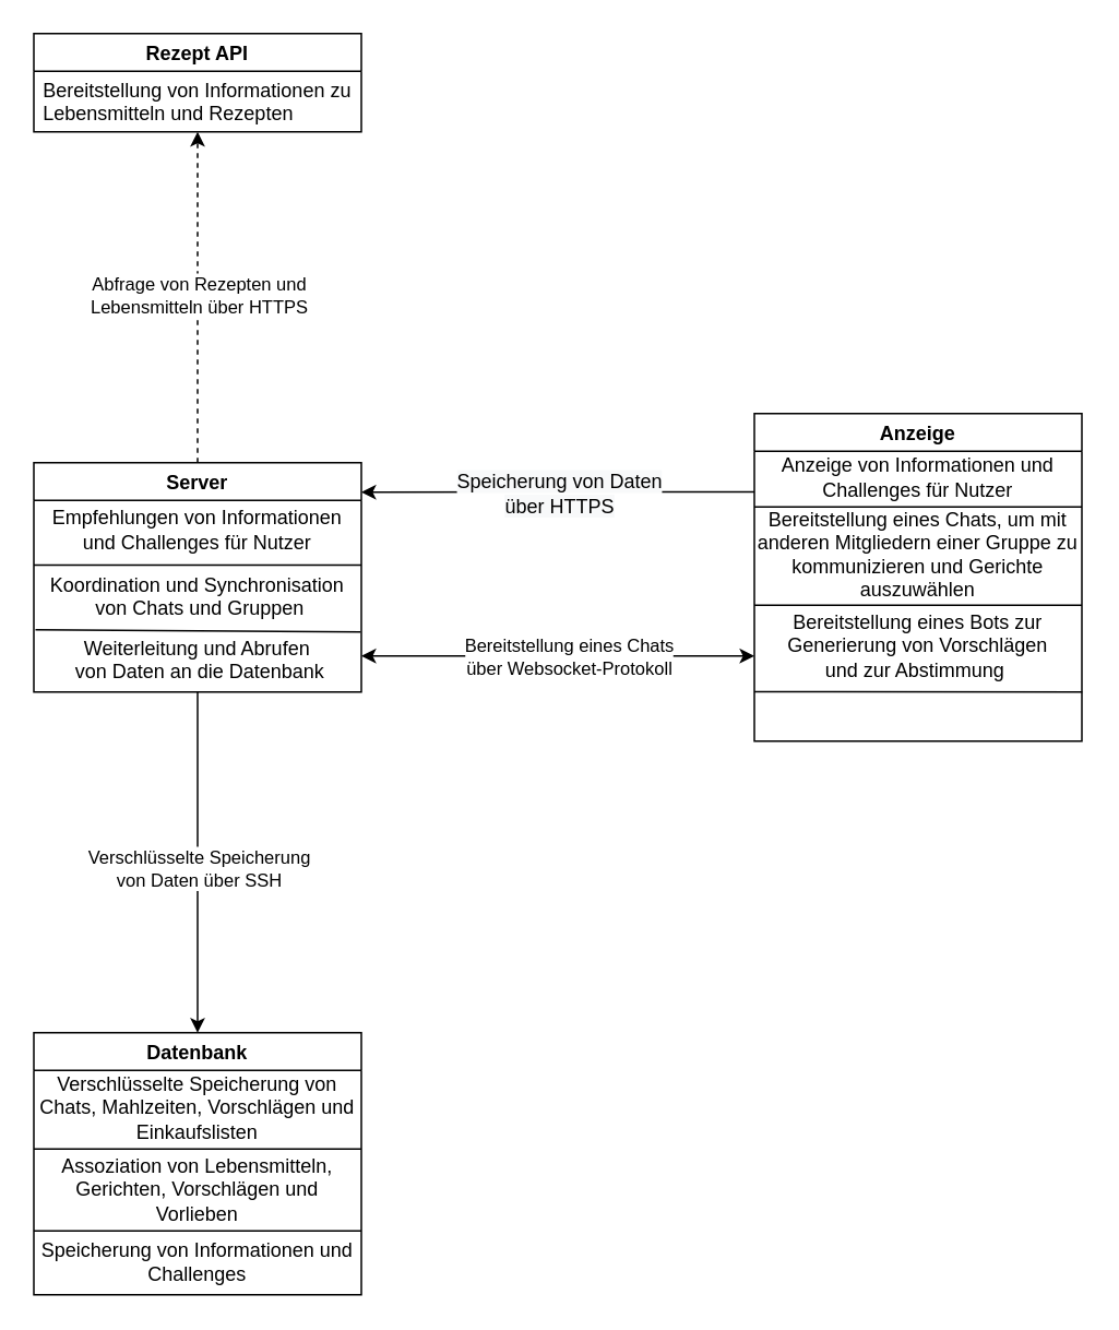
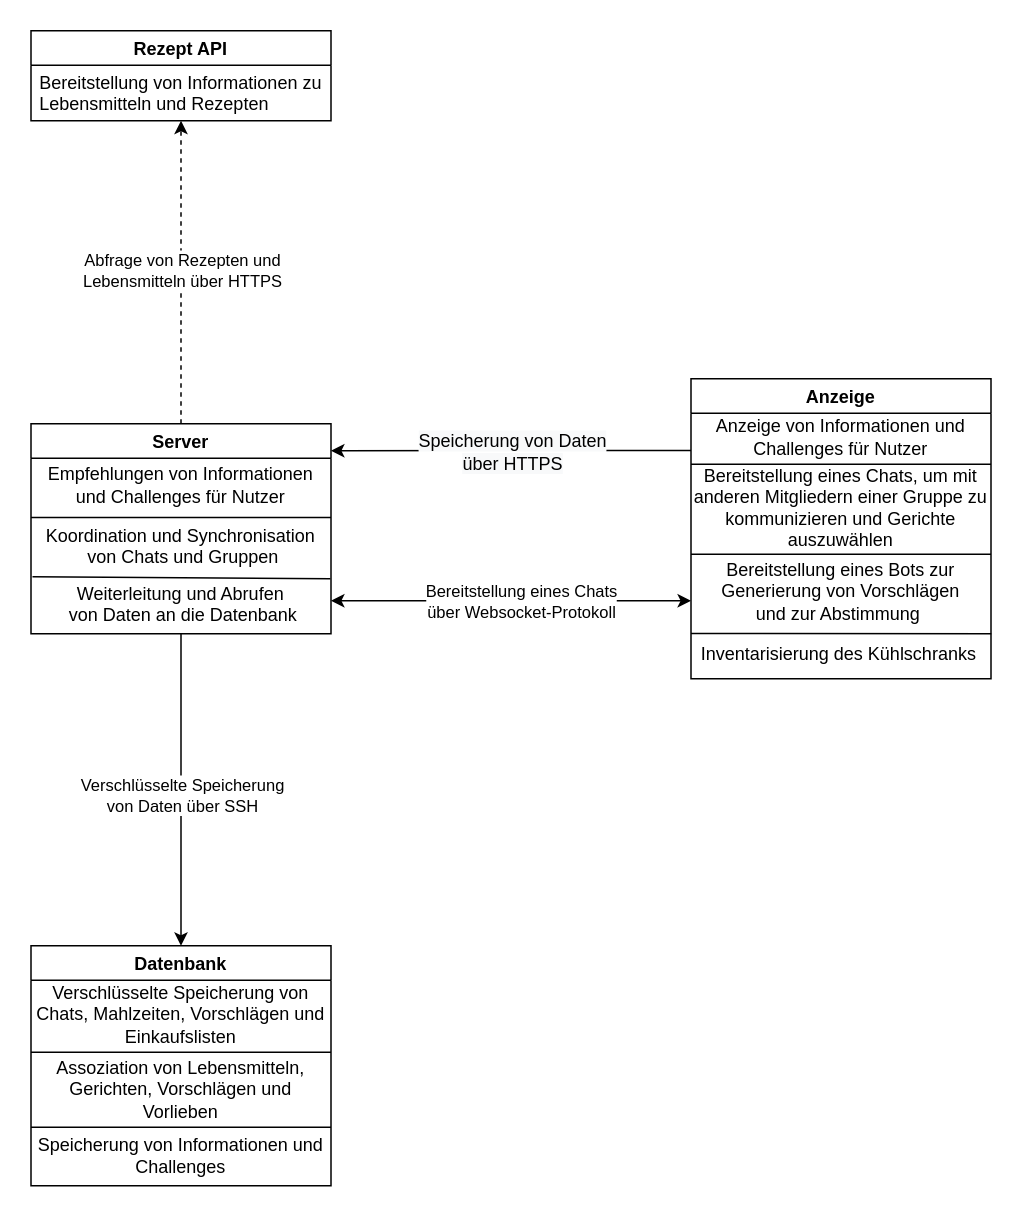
  <mxCell id="0" />
  <mxCell id="1" parent="0" />
  <mxCell id="2" value="Rezept API" style="swimlane;" vertex="1" parent="1"><mxGeometry x="20" y="20" width="200" height="60" as="geometry" /></mxCell>
  <mxCell id="3" value="Bereitstellung von Informationen zu&#10;Lebensmitteln und Rezepten&#10;" style="text;strokeColor=none;fillColor=none;align=left;verticalAlign=top;spacingLeft=4;spacingRight=4;overflow=hidden;rotatable=0;points=[[0,0.5],[1,0.5]];portConstraint=eastwest;" vertex="1" parent="2"><mxGeometry y="21" width="200" height="40" as="geometry" /></mxCell>
  <mxCell id="4" value="Server" style="swimlane;" vertex="1" parent="1"><mxGeometry x="20" y="282" width="200" height="140" as="geometry" /></mxCell>
  <mxCell id="5" value="Empfehlungen von Informationen und Challenges für Nutzer" style="text;html=1;strokeColor=none;fillColor=none;align=center;verticalAlign=middle;whiteSpace=wrap;rounded=0;" vertex="1" parent="4"><mxGeometry y="18.5" width="200" height="44" as="geometry" /></mxCell>
  <mxCell id="6" value="" style="endArrow=none;html=1;exitX=0;exitY=1;exitDx=0;exitDy=0;entryX=1;entryY=1;entryDx=0;entryDy=0;" edge="1" parent="4" source="5" target="5"><mxGeometry width="50" height="50" relative="1" as="geometry"><mxPoint x="60" y="140" as="sourcePoint" /><mxPoint x="110" y="90" as="targetPoint" /></mxGeometry></mxCell>
  <mxCell id="7" value="Koordination und Synchronisation&#10; von Chats und Gruppen" style="text;strokeColor=none;fillColor=none;align=center;verticalAlign=top;spacingLeft=4;spacingRight=4;overflow=hidden;rotatable=0;points=[[0,0.5],[1,0.5]];portConstraint=eastwest;" vertex="1" parent="4"><mxGeometry y="61.5" width="200" height="42" as="geometry" /></mxCell>
  <mxCell id="8" value="" style="endArrow=none;html=1;exitX=0.005;exitY=0.963;exitDx=0;exitDy=0;exitPerimeter=0;entryX=0.998;entryY=0.995;entryDx=0;entryDy=0;entryPerimeter=0;" edge="1" parent="4" source="7" target="7"><mxGeometry width="50" height="50" relative="1" as="geometry"><mxPoint x="260" y="270" as="sourcePoint" /><mxPoint x="310" y="220" as="targetPoint" /></mxGeometry></mxCell>
  <mxCell id="9" value="Weiterleitung und Abrufen&#10; von Daten an die Datenbank" style="text;strokeColor=none;fillColor=none;align=center;verticalAlign=top;spacingLeft=4;spacingRight=4;overflow=hidden;rotatable=0;points=[[0,0.5],[1,0.5]];portConstraint=eastwest;" vertex="1" parent="4"><mxGeometry y="100" width="200" height="38" as="geometry" /></mxCell>
  <mxCell id="10" value="Datenbank" style="swimlane;startSize=23;" vertex="1" parent="1"><mxGeometry x="20" y="630" width="200" height="160" as="geometry" /></mxCell>
  <mxCell id="11" value="Verschlüsselte Speicherung von&lt;br&gt;Chats, Mahlzeiten, Vorschlägen und&lt;br&gt;Einkaufslisten" style="text;html=1;strokeColor=none;fillColor=none;align=center;verticalAlign=middle;whiteSpace=wrap;rounded=0;" vertex="1" parent="10"><mxGeometry y="21" width="200" height="50" as="geometry" /></mxCell>
  <mxCell id="12" value="Assoziation von Lebensmitteln, Gerichten, Vorschlägen und Vorlieben" style="text;html=1;strokeColor=none;fillColor=none;align=center;verticalAlign=middle;whiteSpace=wrap;rounded=0;" vertex="1" parent="10"><mxGeometry y="71" width="200" height="50" as="geometry" /></mxCell>
  <mxCell id="13" value="" style="endArrow=none;html=1;exitX=0;exitY=0;exitDx=0;exitDy=0;entryX=1;entryY=0;entryDx=0;entryDy=0;" edge="1" parent="10" source="12" target="12"><mxGeometry width="50" height="50" relative="1" as="geometry"><mxPoint x="230" y="100" as="sourcePoint" /><mxPoint x="280" y="50" as="targetPoint" /></mxGeometry></mxCell>
  <mxCell id="14" value="Speicherung von Informationen und Challenges" style="text;html=1;strokeColor=none;fillColor=none;align=center;verticalAlign=middle;whiteSpace=wrap;rounded=0;" vertex="1" parent="10"><mxGeometry y="130" width="200" height="20" as="geometry" /></mxCell>
  <mxCell id="15" value="" style="endArrow=none;html=1;exitX=0;exitY=1;exitDx=0;exitDy=0;entryX=1;entryY=1;entryDx=0;entryDy=0;" edge="1" parent="10" source="12" target="12"><mxGeometry width="50" height="50" relative="1" as="geometry"><mxPoint x="170" y="90" as="sourcePoint" /><mxPoint x="220" y="40" as="targetPoint" /></mxGeometry></mxCell>
  <mxCell id="16" value="Anzeige" style="swimlane;" vertex="1" parent="1"><mxGeometry x="460" y="252" width="200" height="200" as="geometry" /></mxCell>
  <mxCell id="17" value="Anzeige von Informationen und Challenges für Nutzer" style="text;html=1;strokeColor=none;fillColor=none;align=center;verticalAlign=middle;whiteSpace=wrap;rounded=0;" vertex="1" parent="16"><mxGeometry y="20" width="200" height="37" as="geometry" /></mxCell>
  <mxCell id="18" value="" style="endArrow=none;html=1;exitX=0;exitY=1;exitDx=0;exitDy=0;entryX=1;entryY=1;entryDx=0;entryDy=0;" edge="1" parent="16" source="17" target="17"><mxGeometry width="50" height="50" relative="1" as="geometry"><mxPoint x="230" y="150" as="sourcePoint" /><mxPoint x="280" y="100" as="targetPoint" /></mxGeometry></mxCell>
  <mxCell id="19" value="Bereitstellung eines Chats, um mit anderen Mitgliedern einer Gruppe zu kommunizieren und Gerichte auszuwählen" style="text;html=1;strokeColor=none;fillColor=none;align=center;verticalAlign=middle;whiteSpace=wrap;rounded=0;" vertex="1" parent="16"><mxGeometry y="54" width="200" height="63" as="geometry" /></mxCell>
  <mxCell id="20" value="" style="endArrow=none;html=1;exitX=0;exitY=1;exitDx=0;exitDy=0;entryX=1;entryY=1;entryDx=0;entryDy=0;" edge="1" parent="16" source="19" target="19"><mxGeometry width="50" height="50" relative="1" as="geometry"><mxPoint x="50" y="170" as="sourcePoint" /><mxPoint x="100" y="120" as="targetPoint" /></mxGeometry></mxCell>
  <mxCell id="21" value="" style="endArrow=none;html=1;exitX=0.005;exitY=0.997;exitDx=0;exitDy=0;exitPerimeter=0;entryX=1.006;entryY=0.999;entryDx=0;entryDy=0;entryPerimeter=0;" edge="1" parent="16"><mxGeometry width="50" height="50" relative="1" as="geometry"><mxPoint y="169.829" as="sourcePoint" /><mxPoint x="200.2" y="169.943" as="targetPoint" /></mxGeometry></mxCell>
+ <mxCell id="22" value="Inventarisierung des Kühlschranks" style="text;strokeColor=none;fillColor=none;align=left;verticalAlign=top;spacingLeft=4;spacingRight=4;overflow=hidden;rotatable=0;points=[[0,0.5],[1,0.5]];portConstraint=eastwest;" vertex="1" parent="16"><mxGeometry x="1" y="170" width="200" height="26" as="geometry" /></mxCell>
  <mxCell id="23" value="&lt;span style=&quot;text-align: left&quot;&gt;Bereitstellung eines Bots zur&lt;/span&gt;&lt;br style=&quot;padding: 0px ; margin: 0px ; text-align: left&quot;&gt;&lt;span style=&quot;text-align: left&quot;&gt;Generierung von Vorschlägen&lt;/span&gt;&lt;br style=&quot;padding: 0px ; margin: 0px ; text-align: left&quot;&gt;&lt;span style=&quot;text-align: left&quot;&gt;und zur Abstimmung&amp;nbsp;&lt;/span&gt;" style="text;html=1;strokeColor=none;fillColor=none;align=center;verticalAlign=middle;whiteSpace=wrap;rounded=0;" vertex="1" parent="16"><mxGeometry y="132" width="200" height="20" as="geometry" /></mxCell>
  <mxCell id="24" value="" style="endArrow=classic;startArrow=none;html=1;exitX=0.5;exitY=0;exitDx=0;exitDy=0;entryX=0.5;entryY=1;entryDx=0;entryDy=0;startFill=0;dashed=1;" edge="1" parent="1" source="4" target="2"><mxGeometry width="50" height="50" relative="1" as="geometry"><mxPoint x="100" y="400" as="sourcePoint" /><mxPoint x="60" y="220" as="targetPoint" /><Array as="points" /></mxGeometry></mxCell>
  <mxCell id="25" value="Abfrage von Rezepten und&lt;br&gt;Lebensmitteln über HTTPS" style="edgeLabel;html=1;align=center;verticalAlign=middle;resizable=0;points=[];" vertex="1" connectable="0" parent="24"><mxGeometry x="-0.18" y="3" relative="1" as="geometry"><mxPoint x="3" y="-20" as="offset" /></mxGeometry></mxCell>
  <mxCell id="26" value="" style="endArrow=classic;html=1;exitX=0.5;exitY=1;exitDx=0;exitDy=0;" edge="1" parent="1" source="4" target="10"><mxGeometry width="50" height="50" relative="1" as="geometry"><mxPoint x="270" y="540" as="sourcePoint" /><mxPoint x="320" y="490" as="targetPoint" /></mxGeometry></mxCell>
  <mxCell id="27" value="Verschlüsselte Speicherung &lt;br&gt;von Daten&amp;nbsp;über SSH" style="edgeLabel;html=1;align=center;verticalAlign=middle;resizable=0;points=[];" vertex="1" connectable="0" parent="1"><mxGeometry x="120" y="529.996" as="geometry" /></mxCell>
  <mxCell id="28" value="" style="endArrow=classic;html=1;exitX=0;exitY=0.75;exitDx=0;exitDy=0;" edge="1" parent="1" source="17"><mxGeometry width="50" height="50" relative="1" as="geometry"><mxPoint x="430" y="290" as="sourcePoint" /><mxPoint x="220" y="300" as="targetPoint" /></mxGeometry></mxCell>
  <mxCell id="29" value="&lt;span style=&quot;font-size: 12px ; background-color: rgb(248 , 249 , 250)&quot;&gt;Speicherung von Daten &lt;br&gt;über HTTPS&lt;/span&gt;" style="edgeLabel;html=1;align=center;verticalAlign=middle;resizable=0;points=[];" vertex="1" connectable="0" parent="28"><mxGeometry x="-0.081" y="1" relative="1" as="geometry"><mxPoint x="-10" as="offset" /></mxGeometry></mxCell>
  <mxCell id="30" value="" style="endArrow=classic;startArrow=classic;html=1;" edge="1" parent="1"><mxGeometry width="50" height="50" relative="1" as="geometry"><mxPoint x="220" y="400" as="sourcePoint" /><mxPoint x="460" y="400" as="targetPoint" /></mxGeometry></mxCell>
  <mxCell id="31" value="Bereitstellung eines Chats&lt;br&gt;über Websocket-Protokoll" style="edgeLabel;html=1;align=center;verticalAlign=middle;resizable=0;points=[];" vertex="1" connectable="0" parent="30"><mxGeometry x="0.053" y="-1" relative="1" as="geometry"><mxPoint y="-1" as="offset" /></mxGeometry></mxCell>
